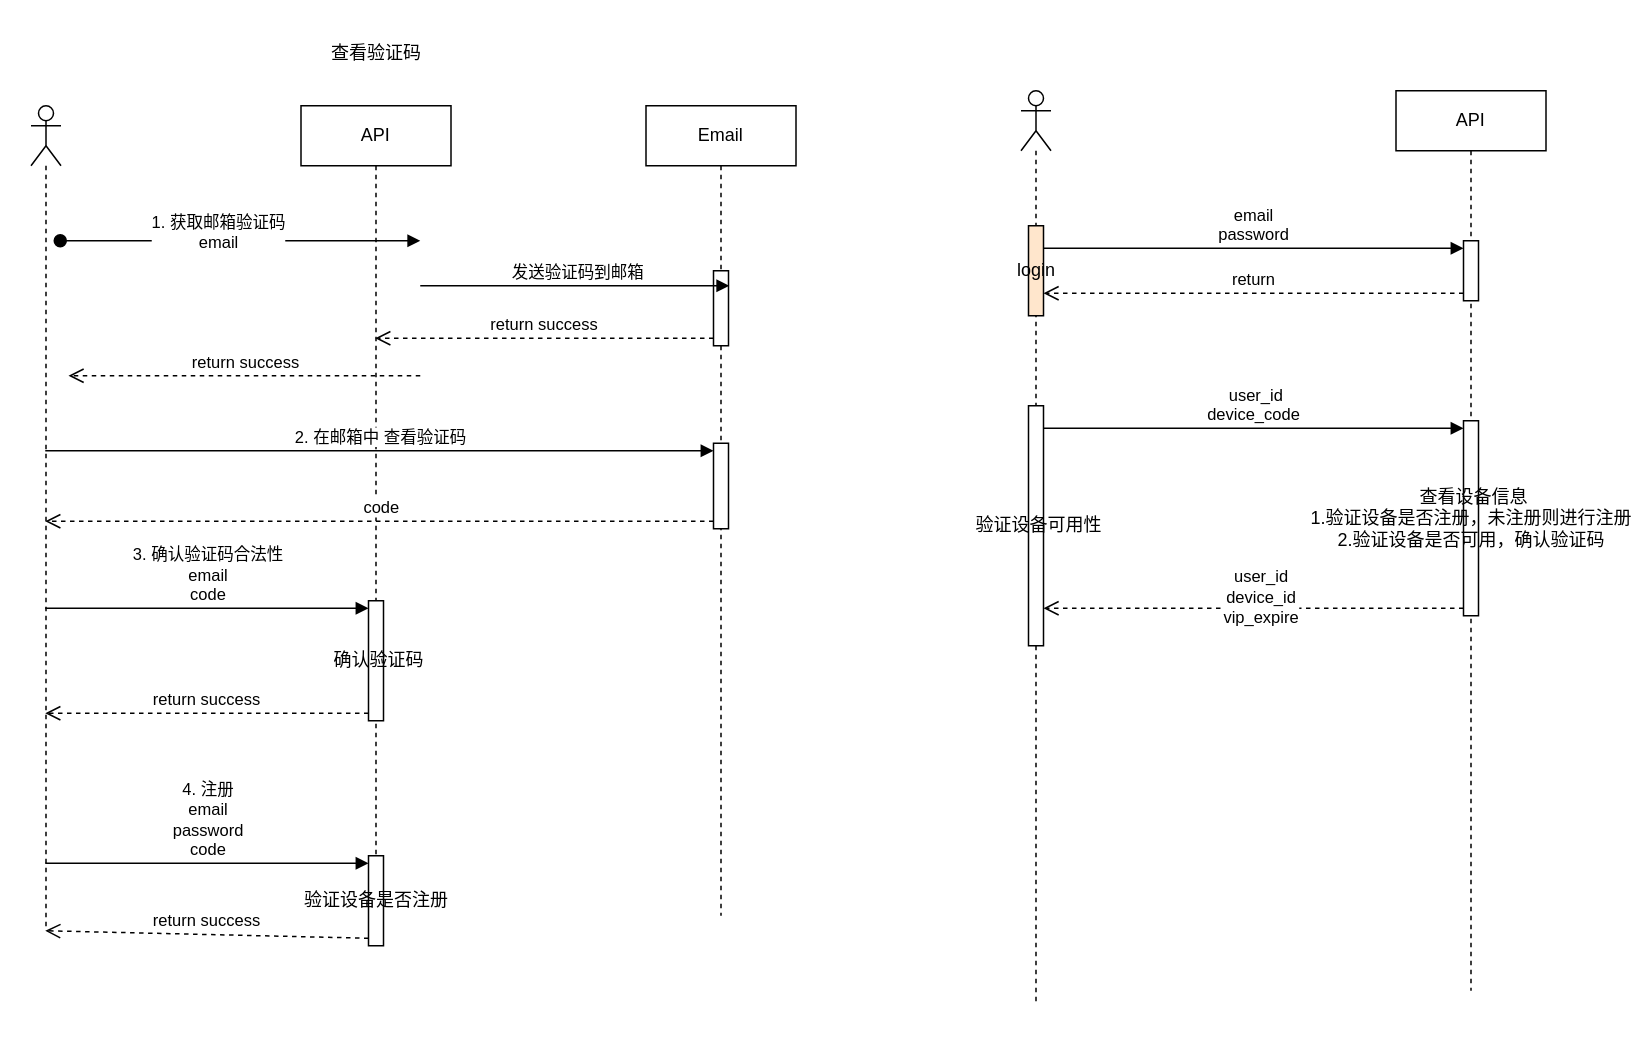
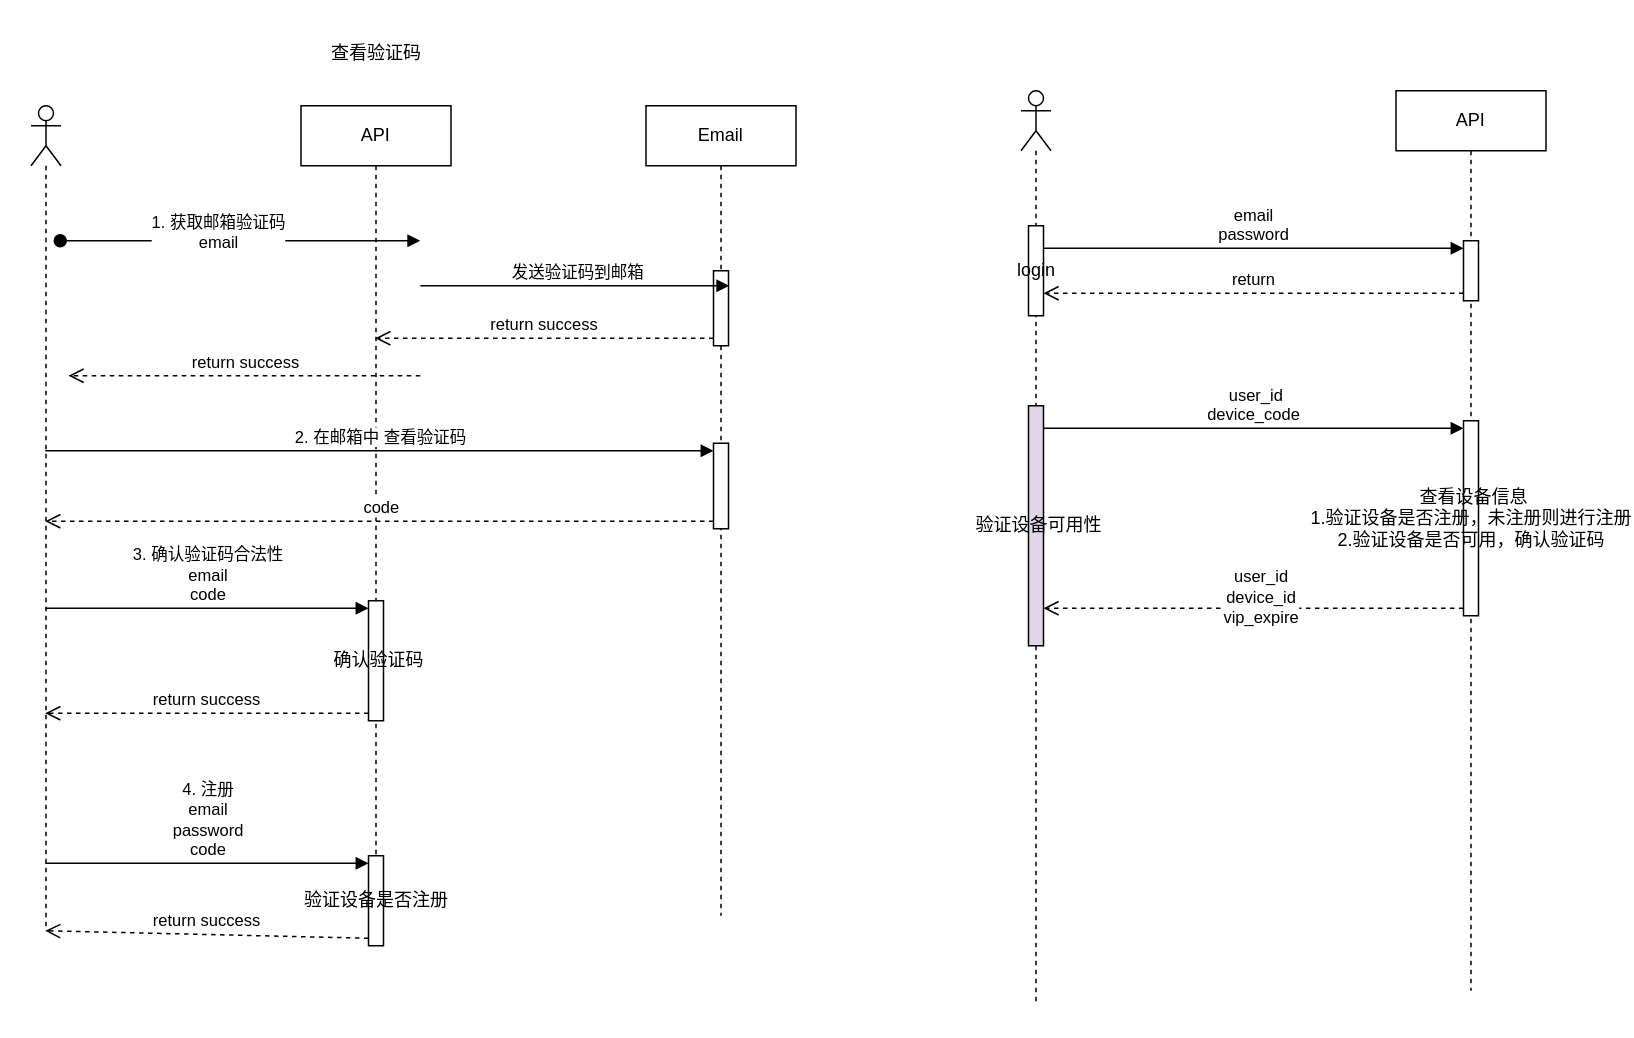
  <mxCell id="0" />
  <mxCell id="1" parent="0" />
  <mxCell id="2" value="" style="group" vertex="1" connectable="0" parent="1"><mxGeometry x="20" y="20" width="510" height="600" as="geometry" /></mxCell>
  <mxCell id="3" value="查看验证码" style="text;html=1;align=center;verticalAlign=middle;resizable=0;points=[];autosize=1;strokeColor=none;fillColor=none;" vertex="1" parent="2"><mxGeometry x="195" width="70" height="30" as="geometry" /></mxCell>
  <mxCell id="4" value="" style="group" vertex="1" connectable="0" parent="2"><mxGeometry y="50" width="510" height="550" as="geometry" /></mxCell>
  <mxCell id="5" value="" style="shape=umlLifeline;perimeter=lifelinePerimeter;whiteSpace=wrap;html=1;container=1;dropTarget=0;collapsible=0;recursiveResize=0;outlineConnect=0;portConstraint=eastwest;newEdgeStyle={&quot;curved&quot;:0,&quot;rounded&quot;:0};participant=umlActor;" vertex="1" parent="4"><mxGeometry width="20" height="550" as="geometry" /></mxCell>
  <mxCell id="6" value="API" style="shape=umlLifeline;perimeter=lifelinePerimeter;whiteSpace=wrap;html=1;container=1;dropTarget=0;collapsible=0;recursiveResize=0;outlineConnect=0;portConstraint=eastwest;newEdgeStyle={&quot;curved&quot;:0,&quot;rounded&quot;:0};" vertex="1" parent="4"><mxGeometry x="180" width="100" height="550" as="geometry" /></mxCell>
  <mxCell id="7" value="&amp;nbsp;确认验证码" style="html=1;points=[[0,0,0,0,5],[0,1,0,0,-5],[1,0,0,0,5],[1,1,0,0,-5]];perimeter=orthogonalPerimeter;outlineConnect=0;targetShapes=umlLifeline;portConstraint=eastwest;newEdgeStyle={&quot;curved&quot;:0,&quot;rounded&quot;:0};" vertex="1" parent="6"><mxGeometry x="45" y="330" width="10" height="80" as="geometry" /></mxCell>
  <mxCell id="8" value="验证设备是否注册" style="html=1;points=[[0,0,0,0,5],[0,1,0,0,-5],[1,0,0,0,5],[1,1,0,0,-5]];perimeter=orthogonalPerimeter;outlineConnect=0;targetShapes=umlLifeline;portConstraint=eastwest;newEdgeStyle={&quot;curved&quot;:0,&quot;rounded&quot;:0};" vertex="1" parent="6"><mxGeometry x="45" y="500" width="10" height="60" as="geometry" /></mxCell>
  <mxCell id="9" value="1. 获取邮箱验证码&lt;div&gt;email&lt;/div&gt;" style="html=1;verticalAlign=bottom;startArrow=oval;startFill=1;endArrow=block;startSize=8;curved=0;rounded=0;align=center;" edge="1" parent="4"><mxGeometry x="-0.129" y="-10" width="60" relative="1" as="geometry"><mxPoint x="19.5" y="90" as="sourcePoint" /><mxPoint x="259.5" y="90" as="targetPoint" /><mxPoint as="offset" /></mxGeometry></mxCell>
  <mxCell id="10" value="return success" style="html=1;verticalAlign=bottom;endArrow=open;dashed=1;endSize=8;curved=0;rounded=0;" edge="1" parent="4"><mxGeometry relative="1" as="geometry"><mxPoint x="259.5" y="180" as="sourcePoint" /><mxPoint x="25" y="180" as="targetPoint" /></mxGeometry></mxCell>
  <mxCell id="11" value="Email" style="shape=umlLifeline;perimeter=lifelinePerimeter;whiteSpace=wrap;html=1;container=1;dropTarget=0;collapsible=0;recursiveResize=0;outlineConnect=0;portConstraint=eastwest;newEdgeStyle={&quot;curved&quot;:0,&quot;rounded&quot;:0};" vertex="1" parent="4"><mxGeometry x="410" width="100" height="540" as="geometry" /></mxCell>
  <mxCell id="12" value="" style="html=1;points=[[0,0,0,0,5],[0,1,0,0,-5],[1,0,0,0,5],[1,1,0,0,-5]];perimeter=orthogonalPerimeter;outlineConnect=0;targetShapes=umlLifeline;portConstraint=eastwest;newEdgeStyle={&quot;curved&quot;:0,&quot;rounded&quot;:0};" vertex="1" parent="11"><mxGeometry x="45" y="110" width="10" height="50" as="geometry" /></mxCell>
  <mxCell id="13" value="" style="html=1;points=[[0,0,0,0,5],[0,1,0,0,-5],[1,0,0,0,5],[1,1,0,0,-5]];perimeter=orthogonalPerimeter;outlineConnect=0;targetShapes=umlLifeline;portConstraint=eastwest;newEdgeStyle={&quot;curved&quot;:0,&quot;rounded&quot;:0};" vertex="1" parent="11"><mxGeometry x="45" y="225" width="10" height="57" as="geometry" /></mxCell>
  <mxCell id="14" value="&amp;nbsp;发送验证码到邮箱" style="html=1;verticalAlign=bottom;endArrow=block;curved=0;rounded=0;entryX=0;entryY=0;entryDx=0;entryDy=5;" edge="1" parent="4"><mxGeometry relative="1" as="geometry"><mxPoint x="259.5" y="120" as="sourcePoint" /><mxPoint x="465.5" y="120" as="targetPoint" /></mxGeometry></mxCell>
  <mxCell id="15" value="return success" style="html=1;verticalAlign=bottom;endArrow=open;dashed=1;endSize=8;curved=0;rounded=0;exitX=0;exitY=1;exitDx=0;exitDy=-5;" edge="1" source="12" parent="4" target="6"><mxGeometry relative="1" as="geometry"><mxPoint x="265" y="185" as="targetPoint" /></mxGeometry></mxCell>
  <mxCell id="16" value="&amp;nbsp;code" style="html=1;verticalAlign=bottom;endArrow=open;dashed=1;endSize=8;curved=0;rounded=0;exitX=0;exitY=1;exitDx=0;exitDy=-5;" edge="1" source="13" parent="4" target="5"><mxGeometry relative="1" as="geometry"><mxPoint x="184.5" y="288" as="targetPoint" /></mxGeometry></mxCell>
  <mxCell id="17" value="2. 在邮箱中 查看验证码" style="html=1;verticalAlign=bottom;endArrow=block;curved=0;rounded=0;entryX=0;entryY=0;entryDx=0;entryDy=5;" edge="1" target="13" parent="4" source="5"><mxGeometry relative="1" as="geometry"><mxPoint x="184.5" y="218" as="sourcePoint" /></mxGeometry></mxCell>
  <mxCell id="18" value="3. 确认验证码合法性&lt;div&gt;email&lt;/div&gt;&lt;div&gt;code&lt;/div&gt;" style="html=1;verticalAlign=bottom;endArrow=block;curved=0;rounded=0;entryX=0;entryY=0;entryDx=0;entryDy=5;" edge="1" target="7" parent="4" source="5"><mxGeometry relative="1" as="geometry"><mxPoint x="185" y="335" as="sourcePoint" /></mxGeometry></mxCell>
  <mxCell id="19" value="return success" style="html=1;verticalAlign=bottom;endArrow=open;dashed=1;endSize=8;curved=0;rounded=0;exitX=0;exitY=1;exitDx=0;exitDy=-5;" edge="1" source="7" parent="4" target="5"><mxGeometry relative="1" as="geometry"><mxPoint x="185" y="405" as="targetPoint" /></mxGeometry></mxCell>
  <mxCell id="20" value="4. 注册&lt;div&gt;email&lt;/div&gt;&lt;div&gt;password&lt;/div&gt;&lt;div&gt;code&lt;/div&gt;" style="html=1;verticalAlign=bottom;endArrow=block;curved=0;rounded=0;entryX=0;entryY=0;entryDx=0;entryDy=5;" edge="1" target="8" parent="4" source="5"><mxGeometry relative="1" as="geometry"><mxPoint x="185" y="445" as="sourcePoint" /></mxGeometry></mxCell>
  <mxCell id="21" value="return success" style="html=1;verticalAlign=bottom;endArrow=open;dashed=1;endSize=8;curved=0;rounded=0;exitX=0;exitY=1;exitDx=0;exitDy=-5;" edge="1" source="8" parent="4" target="5"><mxGeometry x="0.002" relative="1" as="geometry"><mxPoint x="185" y="515" as="targetPoint" /><mxPoint as="offset" /></mxGeometry></mxCell>
  <mxCell id="22" value="" style="shape=umlLifeline;perimeter=lifelinePerimeter;whiteSpace=wrap;html=1;container=1;dropTarget=0;collapsible=0;recursiveResize=0;outlineConnect=0;portConstraint=eastwest;newEdgeStyle={&quot;curved&quot;:0,&quot;rounded&quot;:0};participant=umlActor;" vertex="1" parent="1"><mxGeometry x="680" y="60" width="20" height="610" as="geometry" /></mxCell>
- <mxCell id="23" value="login" style="html=1;points=[[0,0,0,0,5],[0,1,0,0,-5],[1,0,0,0,5],[1,1,0,0,-5]];perimeter=orthogonalPerimeter;outlineConnect=0;targetShapes=umlLifeline;portConstraint=eastwest;newEdgeStyle={&quot;curved&quot;:0,&quot;rounded&quot;:0};fillColor=#ffe6cc;" vertex="1" parent="22"><mxGeometry x="5" y="90" width="10" height="60" as="geometry" /></mxCell>
- <mxCell id="24" value="&amp;nbsp;验证设备可用性" style="html=1;points=[[0,0,0,0,5],[0,1,0,0,-5],[1,0,0,0,5],[1,1,0,0,-5]];perimeter=orthogonalPerimeter;outlineConnect=0;targetShapes=umlLifeline;portConstraint=eastwest;newEdgeStyle={&quot;curved&quot;:0,&quot;rounded&quot;:0};" vertex="1" parent="22"><mxGeometry x="5" y="210" width="10" height="160" as="geometry" /></mxCell>
+ <mxCell id="23" value="login" style="html=1;points=[[0,0,0,0,5],[0,1,0,0,-5],[1,0,0,0,5],[1,1,0,0,-5]];perimeter=orthogonalPerimeter;outlineConnect=0;targetShapes=umlLifeline;portConstraint=eastwest;newEdgeStyle={&quot;curved&quot;:0,&quot;rounded&quot;:0};" vertex="1" parent="22"><mxGeometry x="5" y="90" width="10" height="60" as="geometry" /></mxCell>
+ <mxCell id="24" value="&amp;nbsp;验证设备可用性" style="html=1;points=[[0,0,0,0,5],[0,1,0,0,-5],[1,0,0,0,5],[1,1,0,0,-5]];perimeter=orthogonalPerimeter;outlineConnect=0;targetShapes=umlLifeline;portConstraint=eastwest;newEdgeStyle={&quot;curved&quot;:0,&quot;rounded&quot;:0};fillColor=#e1d5e7;" vertex="1" parent="22"><mxGeometry x="5" y="210" width="10" height="160" as="geometry" /></mxCell>
  <mxCell id="25" value="API" style="shape=umlLifeline;perimeter=lifelinePerimeter;whiteSpace=wrap;html=1;container=1;dropTarget=0;collapsible=0;recursiveResize=0;outlineConnect=0;portConstraint=eastwest;newEdgeStyle={&quot;curved&quot;:0,&quot;rounded&quot;:0};" vertex="1" parent="1"><mxGeometry x="930" y="60" width="100" height="600" as="geometry" /></mxCell>
  <mxCell id="26" value="" style="html=1;points=[[0,0,0,0,5],[0,1,0,0,-5],[1,0,0,0,5],[1,1,0,0,-5]];perimeter=orthogonalPerimeter;outlineConnect=0;targetShapes=umlLifeline;portConstraint=eastwest;newEdgeStyle={&quot;curved&quot;:0,&quot;rounded&quot;:0};" vertex="1" parent="25"><mxGeometry x="45" y="100" width="10" height="40" as="geometry" /></mxCell>
  <mxCell id="27" value="&amp;nbsp;查看设备信息&lt;div&gt;1.验证设备是否注册，未注册则进行注册&lt;/div&gt;&lt;div&gt;2.验证设备是否可用，确认验证码&lt;/div&gt;" style="html=1;points=[[0,0,0,0,5],[0,1,0,0,-5],[1,0,0,0,5],[1,1,0,0,-5]];perimeter=orthogonalPerimeter;outlineConnect=0;targetShapes=umlLifeline;portConstraint=eastwest;newEdgeStyle={&quot;curved&quot;:0,&quot;rounded&quot;:0};" vertex="1" parent="25"><mxGeometry x="45" y="220" width="10" height="130" as="geometry" /></mxCell>
  <mxCell id="28" value="email&lt;div&gt;password&lt;/div&gt;" style="html=1;verticalAlign=bottom;endArrow=block;curved=0;rounded=0;entryX=0;entryY=0;entryDx=0;entryDy=5;" edge="1" target="26" parent="1" source="23"><mxGeometry relative="1" as="geometry"><mxPoint x="905" y="165" as="sourcePoint" /></mxGeometry></mxCell>
  <mxCell id="29" value="return" style="html=1;verticalAlign=bottom;endArrow=open;dashed=1;endSize=8;curved=0;rounded=0;exitX=0;exitY=1;exitDx=0;exitDy=-5;" edge="1" source="26" parent="1" target="23"><mxGeometry relative="1" as="geometry"><mxPoint x="905" y="235" as="targetPoint" /></mxGeometry></mxCell>
  <mxCell id="30" value="&amp;nbsp;user_id&lt;div&gt;device_code&lt;/div&gt;" style="html=1;verticalAlign=bottom;endArrow=block;curved=0;rounded=0;entryX=0;entryY=0;entryDx=0;entryDy=5;" edge="1" target="27" parent="1" source="24"><mxGeometry relative="1" as="geometry"><mxPoint x="905" y="275" as="sourcePoint" /></mxGeometry></mxCell>
  <mxCell id="31" value="user_id&lt;div&gt;device_id&lt;/div&gt;&lt;div&gt;vip_expire&lt;/div&gt;" style="html=1;verticalAlign=bottom;endArrow=open;dashed=1;endSize=8;curved=0;rounded=0;exitX=0;exitY=1;exitDx=0;exitDy=-5;" edge="1" source="27" parent="1" target="24"><mxGeometry x="-0.036" y="15" relative="1" as="geometry"><mxPoint x="905" y="345" as="targetPoint" /><mxPoint as="offset" /></mxGeometry></mxCell>
